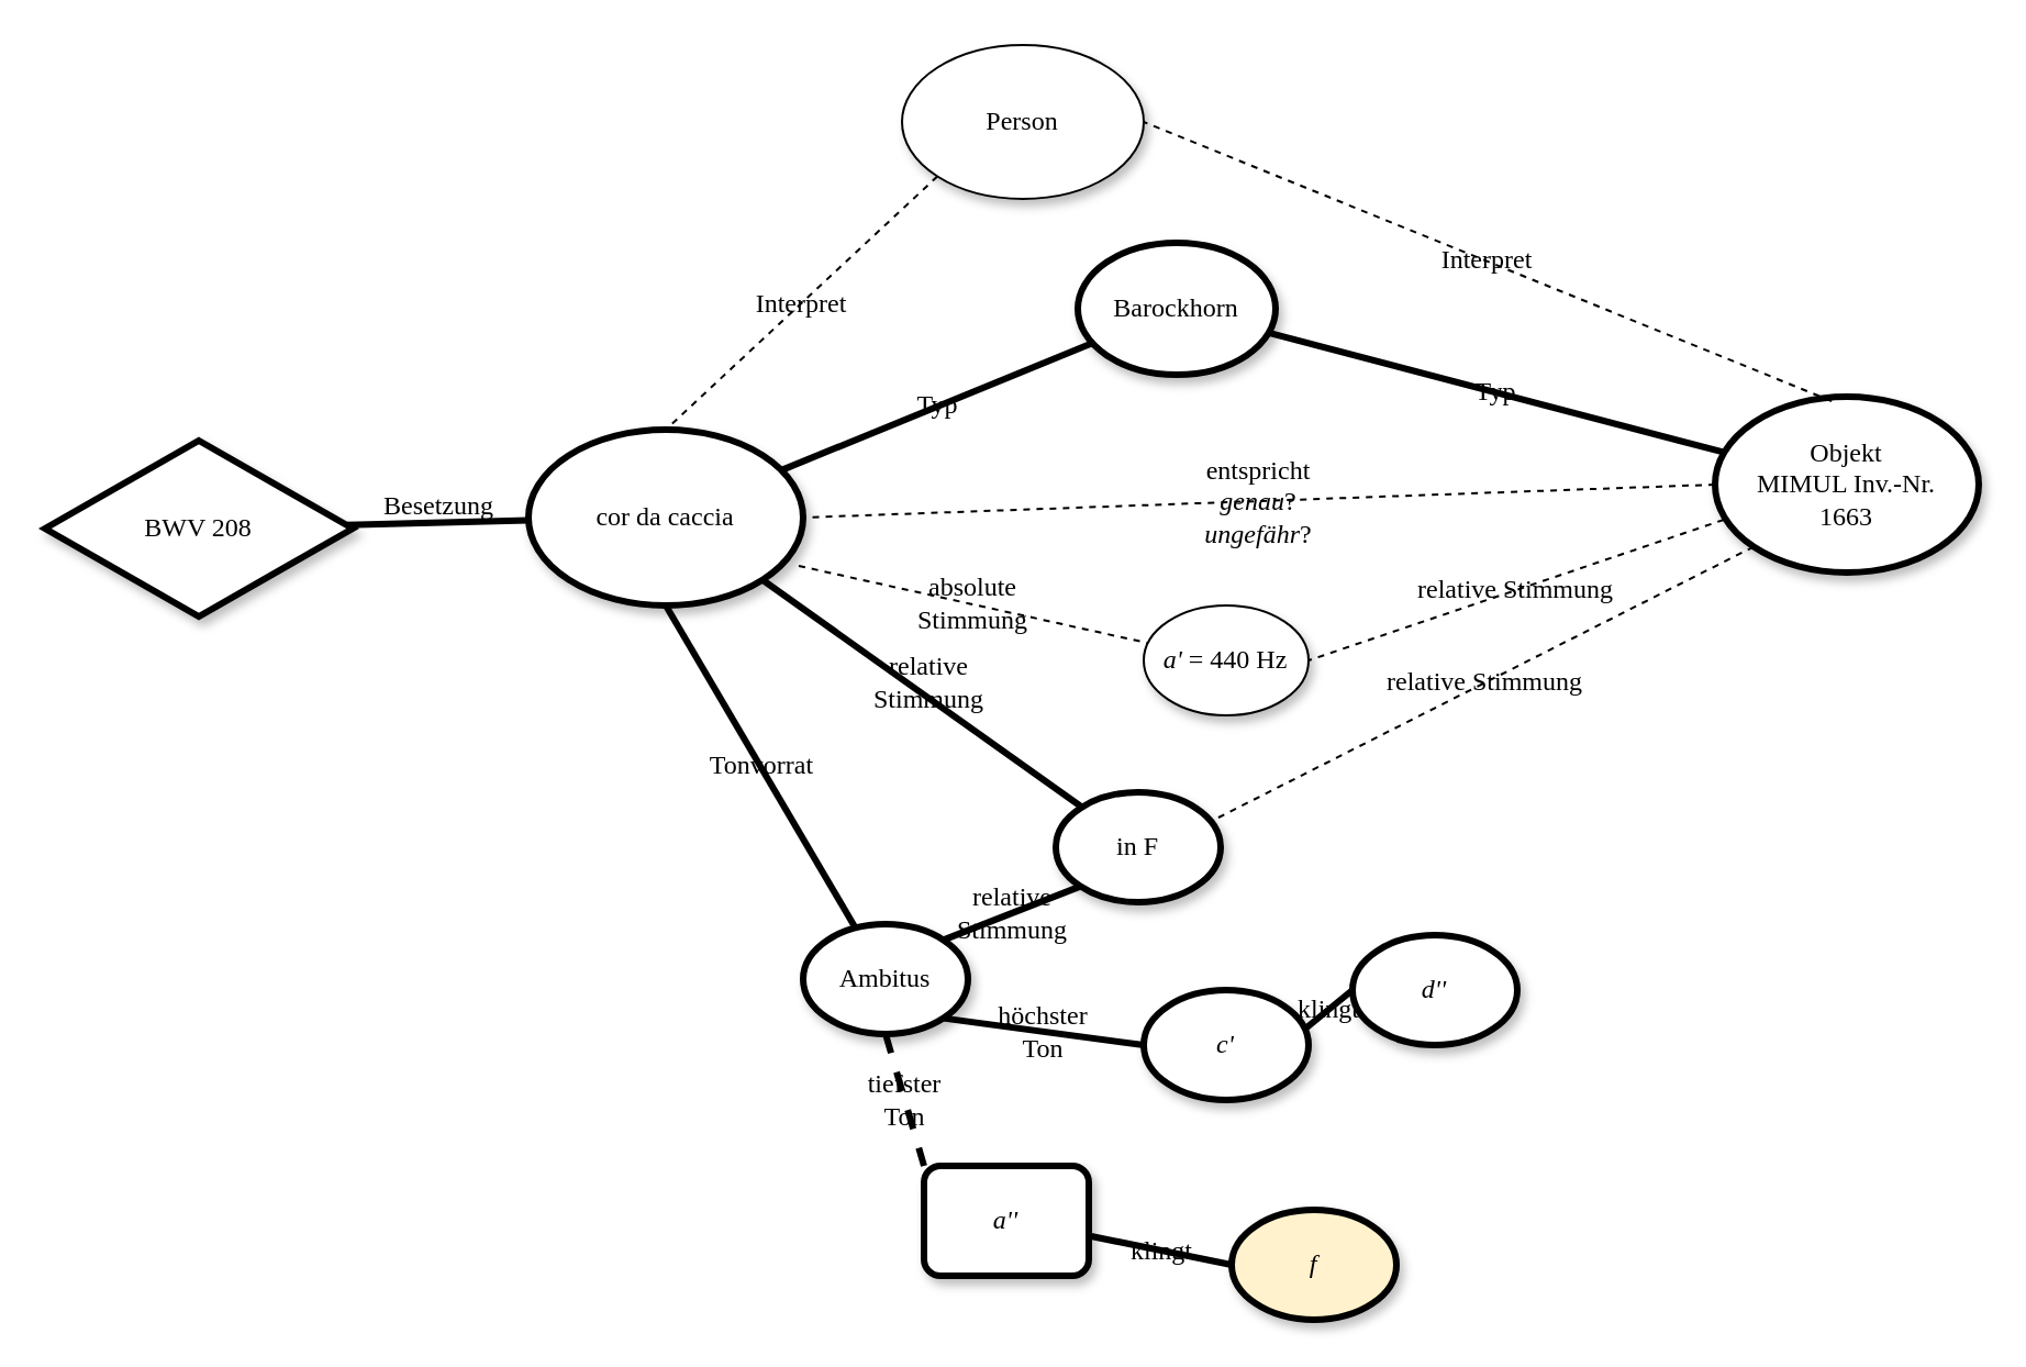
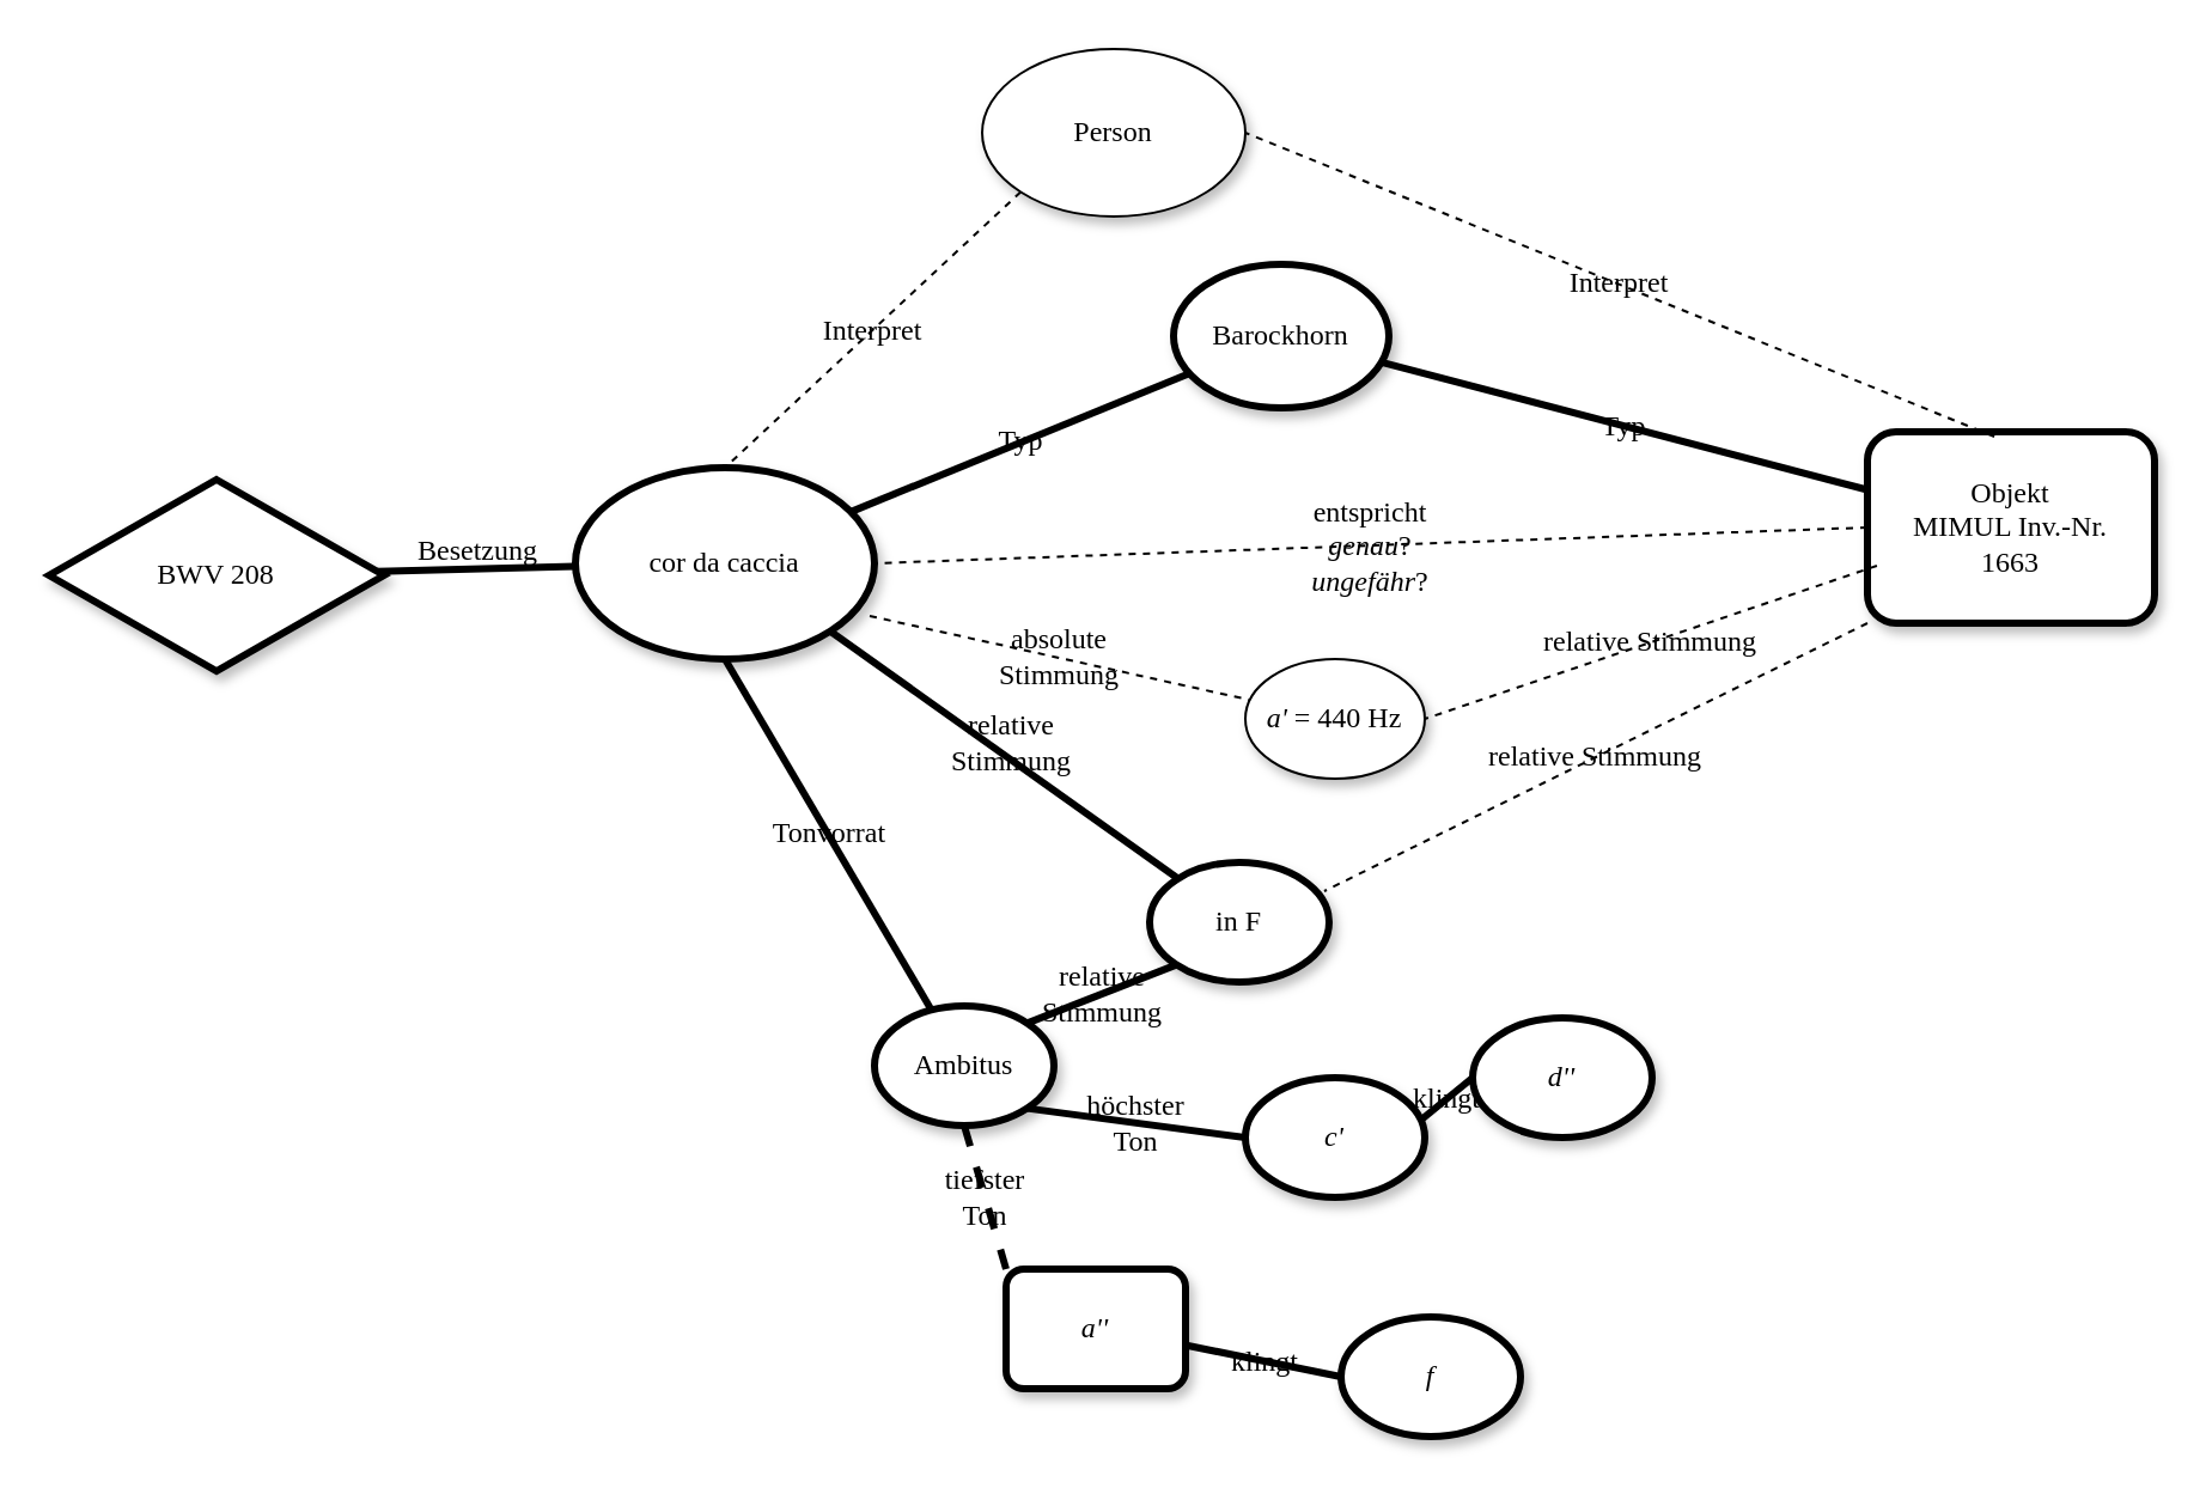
  <mxCell id="0" />
  <mxCell id="1" parent="0" />
  <mxCell id="2" value="Typ" style="edgeStyle=none;rounded=1;html=1;labelBackgroundColor=none;startArrow=none;startFill=0;startSize=5;endArrow=none;endFill=0;endSize=5;jettySize=auto;orthogonalLoop=1;strokeColor=#000000;strokeWidth=3;fontFamily=Verdana;fontSize=12" parent="1" source="4" target="12" edge="1"><mxGeometry relative="1" as="geometry" /></mxCell>
  <mxCell id="3" value="Typ" style="edgeStyle=none;rounded=1;html=1;labelBackgroundColor=none;startArrow=none;startFill=0;startSize=5;endArrow=none;endFill=0;endSize=5;jettySize=auto;orthogonalLoop=1;strokeColor=#000000;strokeWidth=3;fontFamily=Verdana;fontSize=12" parent="1" source="4" target="6" edge="1"><mxGeometry relative="1" as="geometry" /></mxCell>
  <mxCell id="4" value="Barockhorn" style="ellipse;whiteSpace=wrap;html=1;rounded=0;shadow=1;comic=0;labelBackgroundColor=none;strokeWidth=3;fontFamily=Verdana;fontSize=12;align=center;" parent="1" vertex="1"><mxGeometry x="490" y="110" width="90" height="60" as="geometry" /></mxCell>
  <mxCell id="5" value="Tonvorrat" style="edgeStyle=none;rounded=1;html=1;labelBackgroundColor=none;startArrow=none;startFill=0;startSize=5;endArrow=none;endFill=0;endSize=5;jettySize=auto;orthogonalLoop=1;strokeColor=#000000;strokeWidth=3;fontFamily=Verdana;fontSize=12;exitX=0.5;exitY=1;exitDx=0;exitDy=0;" parent="1" source="12" target="7" edge="1"><mxGeometry relative="1" as="geometry" /></mxCell>
- <mxCell id="6" value="Objekt&lt;br&gt;MIMUL Inv.-Nr.&lt;br&gt;1663" style="ellipse;whiteSpace=wrap;html=1;rounded=0;shadow=1;comic=0;labelBackgroundColor=none;strokeWidth=3;fontFamily=Verdana;fontSize=12;align=center;" parent="1" vertex="1"><mxGeometry x="780" y="180" width="120" height="80" as="geometry" /></mxCell>
+ <mxCell id="6" value="Objekt&lt;br&gt;MIMUL Inv.-Nr.&lt;br&gt;1663" style="whiteSpace=wrap;html=1;shadow=1;comic=0;labelBackgroundColor=none;strokeWidth=3;fontFamily=Verdana;fontSize=12;align=center;rounded=1;" parent="1" vertex="1"><mxGeometry x="780" y="180" width="120" height="80" as="geometry" /></mxCell>
  <mxCell id="7" value="Ambitus" style="ellipse;whiteSpace=wrap;html=1;rounded=0;shadow=1;comic=0;labelBackgroundColor=none;strokeWidth=3;fontFamily=Verdana;fontSize=12;align=center;" parent="1" vertex="1"><mxGeometry x="365" y="420" width="75" height="50" as="geometry" /></mxCell>
  <mxCell id="8" value="&lt;i&gt;c'&lt;/i&gt;" style="ellipse;whiteSpace=wrap;html=1;rounded=0;shadow=1;comic=0;labelBackgroundColor=none;strokeWidth=3;fontFamily=Verdana;fontSize=12;align=center;" vertex="1" parent="1"><mxGeometry x="520" y="450" width="75" height="50" as="geometry" /></mxCell>
  <mxCell id="9" value="&lt;i&gt;a''&lt;/i&gt;" style="whiteSpace=wrap;html=1;shadow=1;comic=0;labelBackgroundColor=none;strokeWidth=3;fontFamily=Verdana;fontSize=12;align=center;rounded=1;" vertex="1" parent="1"><mxGeometry x="420" y="530" width="75" height="50" as="geometry" /></mxCell>
  <mxCell id="10" value="&lt;i&gt;a'&lt;/i&gt; = 440 Hz" style="ellipse;whiteSpace=wrap;html=1;rounded=0;shadow=1;comic=0;labelBackgroundColor=none;strokeWidth=1;fontFamily=Verdana;fontSize=12;align=center;" parent="1" vertex="1"><mxGeometry x="520" y="275" width="75" height="50" as="geometry" /></mxCell>
  <mxCell id="11" value="Besetzung" style="edgeStyle=none;rounded=1;html=1;labelBackgroundColor=none;startArrow=none;startFill=0;startSize=5;endArrow=none;endFill=0;endSize=5;jettySize=auto;orthogonalLoop=1;strokeColor=#000000;strokeWidth=3;fontFamily=Verdana;fontSize=12" parent="1" source="12" target="15" edge="1"><mxGeometry x="-0.005" y="-7" relative="1" as="geometry"><mxPoint as="offset" /></mxGeometry></mxCell>
  <mxCell id="12" value="cor da caccia" style="ellipse;whiteSpace=wrap;html=1;rounded=0;shadow=1;comic=0;labelBackgroundColor=none;strokeWidth=3;fontFamily=Verdana;fontSize=12;align=center;" parent="1" vertex="1"><mxGeometry x="240" y="195" width="125" height="80" as="geometry" /></mxCell>
  <mxCell id="13" value="Person" style="ellipse;whiteSpace=wrap;html=1;rounded=0;shadow=1;comic=0;labelBackgroundColor=none;strokeWidth=1;fontFamily=Verdana;fontSize=12;align=center;" vertex="1" parent="1"><mxGeometry x="410" width="110" height="70" as="geometry" y="20" /></mxCell>
  <mxCell id="14" value="relative&lt;br&gt;Stimmung" style="edgeStyle=none;rounded=1;html=1;labelBackgroundColor=none;startArrow=none;startFill=0;startSize=5;endArrow=none;endFill=0;endSize=5;jettySize=auto;orthogonalLoop=1;strokeColor=#000000;strokeWidth=3;fontFamily=Verdana;fontSize=12;exitX=1;exitY=1;exitDx=0;exitDy=0;" parent="1" source="12" target="17" edge="1"><mxGeometry x="-0.011" y="6" relative="1" as="geometry"><mxPoint as="offset" /></mxGeometry></mxCell>
  <mxCell id="15" value="BWV 208" style="rhombus;whiteSpace=wrap;html=1;shadow=1;comic=0;labelBackgroundColor=none;strokeWidth=3;fontFamily=Verdana;fontSize=12;align=center;" parent="1" vertex="1"><mxGeometry x="20" y="200" width="140" height="80" as="geometry" /></mxCell>
  <mxCell id="16" value="absolute&lt;br&gt;Stimmung" style="edgeStyle=none;rounded=1;html=1;labelBackgroundColor=none;startArrow=none;startFill=0;startSize=5;endArrow=none;endFill=0;endSize=5;jettySize=auto;orthogonalLoop=1;strokeColor=#000000;strokeWidth=1;fontFamily=Verdana;fontSize=12;exitX=0.984;exitY=0.775;exitDx=0;exitDy=0;dashed=1;exitPerimeter=0;" parent="1" source="12" target="10" edge="1"><mxGeometry relative="1" as="geometry" /></mxCell>
  <mxCell id="17" value="in F" style="ellipse;whiteSpace=wrap;html=1;rounded=0;shadow=1;comic=0;labelBackgroundColor=none;strokeWidth=3;fontFamily=Verdana;fontSize=12;align=center;" parent="1" vertex="1"><mxGeometry x="480" y="360" width="75" height="50" as="geometry" /></mxCell>
  <mxCell id="18" value="entspricht&lt;br&gt;&lt;div&gt;&lt;i&gt;genau&lt;/i&gt;?&lt;/div&gt;&lt;div&gt;&lt;i&gt;ungefähr&lt;/i&gt;?&lt;br&gt;&lt;/div&gt;" style="edgeStyle=none;rounded=1;html=1;labelBackgroundColor=none;startArrow=none;startFill=0;startSize=5;endArrow=none;endFill=0;endSize=5;jettySize=auto;orthogonalLoop=1;strokeColor=#000000;strokeWidth=1;fontFamily=Verdana;fontSize=12;exitX=0;exitY=0.5;exitDx=0;exitDy=0;entryX=1;entryY=0.5;entryDx=0;entryDy=0;dashed=1;" edge="1" parent="1" source="6" target="12"><mxGeometry relative="1" as="geometry"><mxPoint x="544.639" y="153.267" as="sourcePoint" /><mxPoint x="368.019" y="211.63" as="targetPoint" /></mxGeometry></mxCell>
  <mxCell id="19" value="Interpret" style="edgeStyle=none;rounded=1;html=1;labelBackgroundColor=none;startArrow=none;startFill=0;startSize=5;endArrow=none;endFill=0;endSize=5;jettySize=auto;orthogonalLoop=1;strokeColor=#000000;strokeWidth=1;fontFamily=Verdana;fontSize=12;entryX=0.5;entryY=0;entryDx=0;entryDy=0;exitX=0;exitY=1;exitDx=0;exitDy=0;dashed=1;" edge="1" parent="1" source="13" target="12"><mxGeometry relative="1" as="geometry"><mxPoint x="546.04" y="155.012" as="sourcePoint" /><mxPoint x="366.018" y="224.34" as="targetPoint" /></mxGeometry></mxCell>
  <mxCell id="20" value="tiefster&lt;br&gt;Ton" style="edgeStyle=none;rounded=1;html=1;labelBackgroundColor=none;startArrow=none;startFill=0;startSize=5;endArrow=none;endFill=0;endSize=5;jettySize=auto;orthogonalLoop=1;strokeColor=#000000;strokeWidth=3;fontFamily=Verdana;fontSize=12;exitX=0.5;exitY=1;exitDx=0;exitDy=0;entryX=0;entryY=0;entryDx=0;entryDy=0;dashed=1;" edge="1" parent="1" source="7" target="9"><mxGeometry relative="1" as="geometry"><mxPoint x="80.003" y="509.998" as="sourcePoint" /><mxPoint x="251.368" y="568.323" as="targetPoint" /></mxGeometry></mxCell>
  <mxCell id="21" value="höchster&lt;br&gt;Ton" style="edgeStyle=none;rounded=1;html=1;labelBackgroundColor=none;startArrow=none;startFill=0;startSize=5;endArrow=none;endFill=0;endSize=5;jettySize=auto;orthogonalLoop=1;strokeColor=#000000;strokeWidth=3;fontFamily=Verdana;fontSize=12;exitX=1;exitY=1;exitDx=0;exitDy=0;entryX=0;entryY=0.5;entryDx=0;entryDy=0;" edge="1" parent="1" source="7" target="8"><mxGeometry relative="1" as="geometry"><mxPoint x="459.003" y="559.998" as="sourcePoint" /><mxPoint x="630.368" y="618.323" as="targetPoint" /></mxGeometry></mxCell>
  <mxCell id="22" value="relative&lt;br&gt;Stimmung" style="edgeStyle=none;rounded=1;html=1;labelBackgroundColor=none;startArrow=none;startFill=0;startSize=5;endArrow=none;endFill=0;endSize=5;jettySize=auto;orthogonalLoop=1;strokeColor=#000000;strokeWidth=3;fontFamily=Verdana;fontSize=12;exitX=1;exitY=0;exitDx=0;exitDy=0;entryX=0;entryY=1;entryDx=0;entryDy=0;" edge="1" parent="1" source="7" target="17"><mxGeometry relative="1" as="geometry"><mxPoint x="312.5" y="285" as="sourcePoint" /><mxPoint x="603.943" y="329.427" as="targetPoint" /></mxGeometry></mxCell>
  <mxCell id="23" value="relative Stimmung" style="edgeStyle=none;rounded=1;html=1;labelBackgroundColor=none;startArrow=none;startFill=0;startSize=5;endArrow=none;endFill=0;endSize=5;jettySize=auto;orthogonalLoop=1;strokeColor=#000000;strokeWidth=1;fontFamily=Verdana;fontSize=12;exitX=0;exitY=1;exitDx=0;exitDy=0;entryX=0.973;entryY=0.24;entryDx=0;entryDy=0;dashed=1;entryPerimeter=0;" edge="1" parent="1" source="6" target="17"><mxGeometry relative="1" as="geometry"><mxPoint x="790" y="230" as="sourcePoint" /><mxPoint x="375" y="245" as="targetPoint" /></mxGeometry></mxCell>
  <mxCell id="24" value="relative Stimmung" style="edgeStyle=none;rounded=1;html=1;labelBackgroundColor=none;startArrow=none;startFill=0;startSize=5;endArrow=none;endFill=0;endSize=5;jettySize=auto;orthogonalLoop=1;strokeColor=#000000;strokeWidth=1;fontFamily=Verdana;fontSize=12;exitX=0.033;exitY=0.7;exitDx=0;exitDy=0;entryX=1;entryY=0.5;entryDx=0;entryDy=0;dashed=1;exitPerimeter=0;" edge="1" parent="1" source="6" target="10"><mxGeometry relative="1" as="geometry"><mxPoint x="807.574" y="258.284" as="sourcePoint" /><mxPoint x="602.975" y="382" as="targetPoint" /></mxGeometry></mxCell>
  <mxCell id="25" value="Interpret" style="edgeStyle=none;rounded=1;html=1;labelBackgroundColor=none;startArrow=none;startFill=0;startSize=5;endArrow=none;endFill=0;endSize=5;jettySize=auto;orthogonalLoop=1;strokeColor=#000000;strokeWidth=1;fontFamily=Verdana;fontSize=12;exitX=0.442;exitY=0.025;exitDx=0;exitDy=0;entryX=1;entryY=0.5;entryDx=0;entryDy=0;dashed=1;exitPerimeter=0;" edge="1" parent="1" source="6" target="13"><mxGeometry relative="1" as="geometry"><mxPoint x="807.574" y="258.284" as="sourcePoint" /><mxPoint x="602.975" y="382" as="targetPoint" /></mxGeometry></mxCell>
  <mxCell id="26" value="klingt" style="edgeStyle=none;rounded=1;html=1;labelBackgroundColor=none;startArrow=none;startFill=0;startSize=5;endArrow=none;endFill=0;endSize=5;jettySize=auto;orthogonalLoop=1;strokeColor=#000000;strokeWidth=3;fontFamily=Verdana;fontSize=12;exitX=0.973;exitY=0.36;exitDx=0;exitDy=0;entryX=0;entryY=0.5;entryDx=0;entryDy=0;exitPerimeter=0;" edge="1" target="27" parent="1" source="8"><mxGeometry relative="1" as="geometry"><mxPoint x="660" y="470" as="sourcePoint" /><mxPoint x="850.368" y="643.323" as="targetPoint" /></mxGeometry></mxCell>
  <mxCell id="27" value="&lt;i&gt;d''&lt;/i&gt;" style="ellipse;whiteSpace=wrap;html=1;rounded=0;shadow=1;comic=0;labelBackgroundColor=none;strokeWidth=3;fontFamily=Verdana;fontSize=12;align=center;" vertex="1" parent="1"><mxGeometry x="615" y="425" width="75" height="50" as="geometry" /></mxCell>
  <mxCell id="28" value="klingt" style="edgeStyle=none;rounded=1;html=1;labelBackgroundColor=none;startArrow=none;startFill=0;startSize=5;endArrow=none;endFill=0;endSize=5;jettySize=auto;orthogonalLoop=1;strokeColor=#000000;strokeWidth=3;fontFamily=Verdana;fontSize=12;exitX=1.013;exitY=0.64;exitDx=0;exitDy=0;entryX=0;entryY=0.5;entryDx=0;entryDy=0;exitPerimeter=0;" edge="1" target="29" parent="1" source="9"><mxGeometry relative="1" as="geometry"><mxPoint x="610" y="570" as="sourcePoint" /><mxPoint x="800.368" y="743.323" as="targetPoint" /></mxGeometry></mxCell>
- <mxCell id="29" value="&lt;i&gt;f&lt;/i&gt;" style="ellipse;whiteSpace=wrap;html=1;rounded=0;shadow=1;comic=0;labelBackgroundColor=none;strokeWidth=3;fontFamily=Verdana;fontSize=12;align=center;fillColor=#fff2cc;" vertex="1" parent="1"><mxGeometry x="560" y="550" width="75" height="50" as="geometry" /></mxCell>
+ <mxCell id="29" value="&lt;i&gt;f&lt;/i&gt;" style="ellipse;whiteSpace=wrap;html=1;rounded=0;shadow=1;comic=0;labelBackgroundColor=none;strokeWidth=3;fontFamily=Verdana;fontSize=12;align=center;" vertex="1" parent="1"><mxGeometry x="560" y="550" width="75" height="50" as="geometry" /></mxCell>
